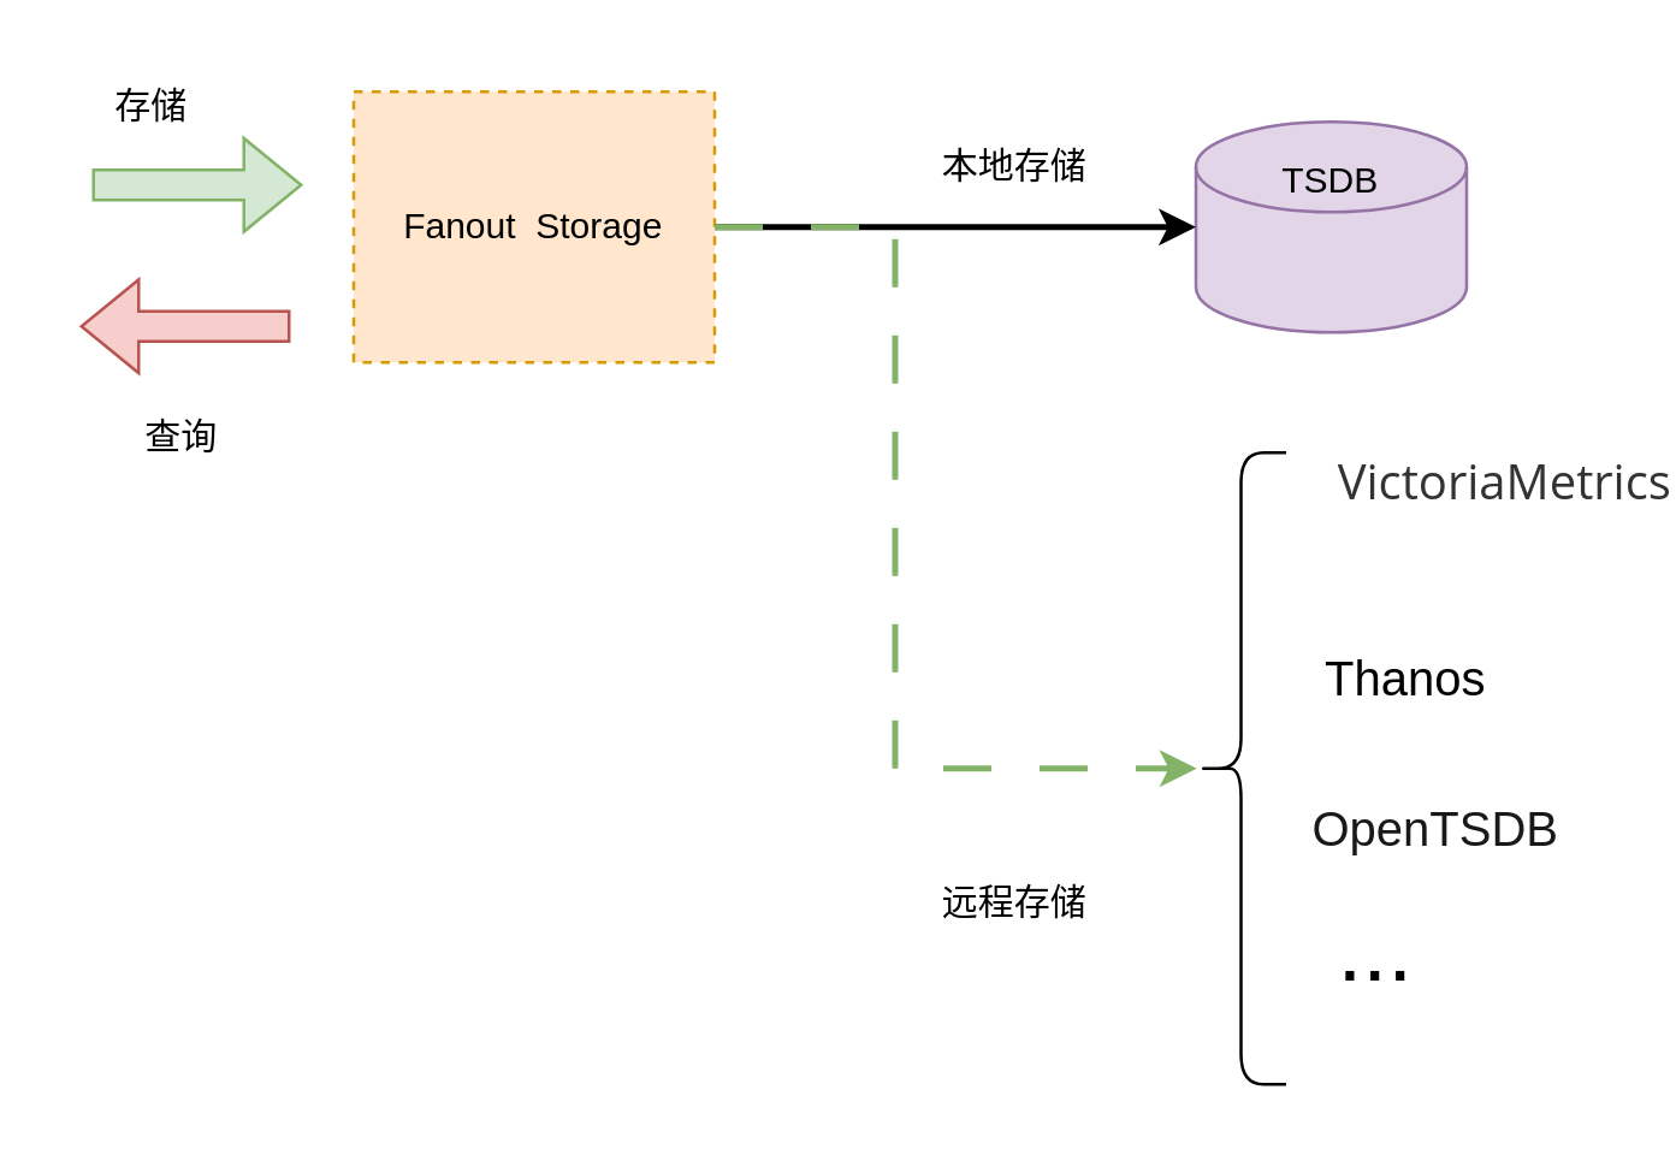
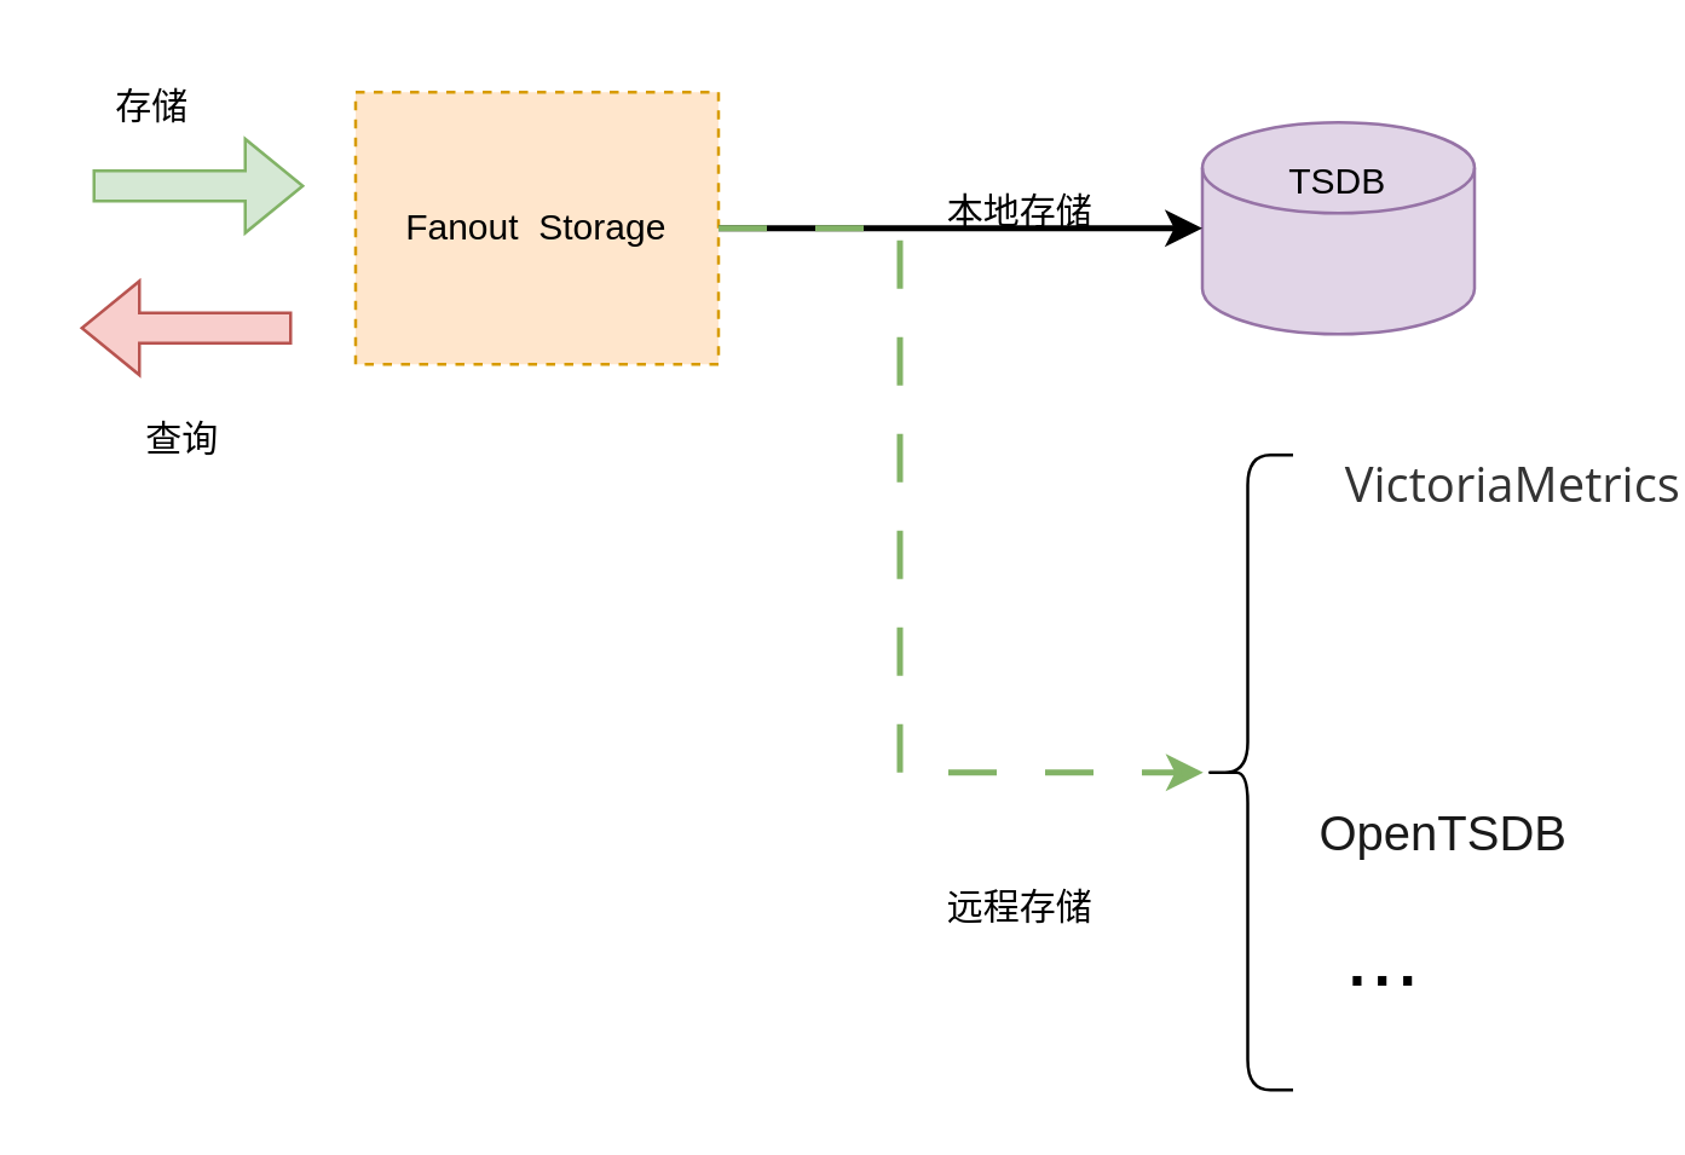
  <mxCell id="0" />
  <mxCell id="1" parent="0" />
  <mxCell id="2" value="Fanout&amp;nbsp; Storage" style="rounded=0;whiteSpace=wrap;html=1;fillColor=#ffe6cc;strokeColor=#d79b00;dashed=1;" vertex="1" parent="1"><mxGeometry x="117" y="30" width="120" height="90" as="geometry" /></mxCell>
  <mxCell id="3" value="" style="shape=cylinder3;whiteSpace=wrap;html=1;boundedLbl=1;backgroundOutline=1;size=15;fillColor=#e1d5e7;strokeColor=#9673a6;" vertex="1" parent="1"><mxGeometry x="397" y="40" width="90" height="70" as="geometry" /></mxCell>
  <mxCell id="4" style="edgeStyle=orthogonalEdgeStyle;rounded=0;orthogonalLoop=1;jettySize=auto;html=1;exitX=0.5;exitY=1;exitDx=0;exitDy=0;exitPerimeter=0;" edge="1" parent="1" source="3" target="3"><mxGeometry relative="1" as="geometry" /></mxCell>
  <mxCell id="5" style="edgeStyle=orthogonalEdgeStyle;rounded=0;orthogonalLoop=1;jettySize=auto;html=1;exitX=1;exitY=0.5;exitDx=0;exitDy=0;entryX=0;entryY=0.5;entryDx=0;entryDy=0;entryPerimeter=0;strokeWidth=2;" edge="1" parent="1" source="2" target="3"><mxGeometry relative="1" as="geometry" /></mxCell>
  <mxCell id="6" value="TSDB" style="text;html=1;align=center;verticalAlign=middle;whiteSpace=wrap;rounded=0;" vertex="1" parent="1"><mxGeometry x="412" y="45" width="60" height="30" as="geometry" /></mxCell>
  <mxCell id="7" value="" style="shape=curlyBracket;whiteSpace=wrap;html=1;rounded=1;labelPosition=left;verticalLabelPosition=middle;align=right;verticalAlign=middle;" vertex="1" parent="1"><mxGeometry x="397" y="150" width="30" height="210" as="geometry" /></mxCell>
  <mxCell id="8" style="edgeStyle=orthogonalEdgeStyle;rounded=0;orthogonalLoop=1;jettySize=auto;html=1;exitX=1;exitY=0.5;exitDx=0;exitDy=0;entryX=0.01;entryY=0.5;entryDx=0;entryDy=0;entryPerimeter=0;strokeWidth=2;dashed=1;dashPattern=8 8;fillColor=#d5e8d4;strokeColor=#82b366;" edge="1" parent="1" source="2" target="7"><mxGeometry relative="1" as="geometry"><Array as="points"><mxPoint x="297" y="75" /><mxPoint x="297" y="255" /></Array></mxGeometry></mxCell>
  <mxCell id="9" value="&lt;span style=&quot;caret-color: rgb(0, 122, 255); color: rgb(51, 51, 51); font-family: &amp;quot;Open Sans&amp;quot;, &amp;quot;Clear Sans&amp;quot;, &amp;quot;Helvetica Neue&amp;quot;, Helvetica, Arial, &amp;quot;Segoe UI Emoji&amp;quot;, sans-serif; font-size: 16px; orphans: 4; text-align: left; white-space-collapse: preserve; background-color: rgb(255, 255, 255);&quot;&gt;VictoriaMetrics&lt;/span&gt;" style="text;html=1;align=center;verticalAlign=middle;whiteSpace=wrap;rounded=0;" vertex="1" parent="1"><mxGeometry x="470" y="145" width="60" height="30" as="geometry" /></mxCell>
- <mxCell id="10" value="&lt;span class=&quot;md-plain&quot; style=&quot;box-sizing: border-box; --tw-border-spacing-x: 0; --tw-border-spacing-y: 0; --tw-translate-x: 0; --tw-translate-y: 0; --tw-rotate: 0; --tw-skew-x: 0; --tw-skew-y: 0; --tw-scale-x: 1; --tw-scale-y: 1; --tw-pan-x: ; --tw-pan-y: ; --tw-pinch-zoom: ; --tw-scroll-snap-strictness: proximity; --tw-ordinal: ; --tw-slashed-zero: ; --tw-numeric-figure: ; --tw-numeric-spacing: ; --tw-numeric-fraction: ; --tw-ring-inset: ; --tw-ring-offset-width: 0px; --tw-ring-offset-color: #fff; --tw-ring-color: rgb(59 130 246 / 0.5); --tw-ring-offset-shadow: 0 0 #0000; --tw-ring-shadow: 0 0 #0000; --tw-shadow: 0 0 #0000; --tw-shadow-colored: 0 0 #0000; --tw-blur: ; --tw-brightness: ; --tw-contrast: ; --tw-grayscale: ; --tw-hue-rotate: ; --tw-invert: ; --tw-saturate: ; --tw-sepia: ; --tw-drop-shadow: ; --tw-backdrop-blur: ; --tw-backdrop-brightness: ; --tw-backdrop-contrast: ; --tw-backdrop-grayscale: ; --tw-backdrop-hue-rotate: ; --tw-backdrop-invert: ; --tw-backdrop-opacity: ; --tw-backdrop-saturate: ; --tw-backdrop-sepia: ;&quot;&gt;&lt;font style=&quot;font-size: 16px;&quot;&gt;Thanos&lt;/font&gt;&lt;/span&gt;" style="text;html=1;align=center;verticalAlign=middle;whiteSpace=wrap;rounded=0;" vertex="1" parent="1"><mxGeometry x="437" y="210" width="60" height="30" as="geometry" /></mxCell>
  <mxCell id="11" value="&lt;span style=&quot;color: rgb(25, 25, 25); font-family: &amp;quot;PingFang SC&amp;quot;, Arial, 微软雅黑, 宋体, simsun, sans-serif; font-size: 16px; text-align: left; background-color: rgb(255, 255, 255);&quot;&gt;OpenTSDB&lt;/span&gt;" style="text;html=1;align=center;verticalAlign=middle;whiteSpace=wrap;rounded=0;" vertex="1" parent="1"><mxGeometry x="447" y="260" width="60" height="30" as="geometry" /></mxCell>
  <mxCell id="12" value="&lt;font style=&quot;font-size: 30px;&quot;&gt;...&lt;/font&gt;" style="text;html=1;align=center;verticalAlign=middle;whiteSpace=wrap;rounded=0;" vertex="1" parent="1"><mxGeometry x="427" y="300" width="60" height="30" as="geometry" /></mxCell>
  <mxCell id="13" value="" style="shape=flexArrow;endArrow=classic;html=1;rounded=0;fillColor=#d5e8d4;strokeColor=#82b366;" edge="1" parent="1"><mxGeometry width="50" height="50" relative="1" as="geometry"><mxPoint x="30" y="61" as="sourcePoint" /><mxPoint x="100" y="61" as="targetPoint" /></mxGeometry></mxCell>
  <mxCell id="14" value="" style="shape=flexArrow;endArrow=classic;html=1;rounded=0;fillColor=#f8cecc;strokeColor=#b85450;" edge="1" parent="1"><mxGeometry width="50" height="50" relative="1" as="geometry"><mxPoint x="96" y="108" as="sourcePoint" /><mxPoint x="26" y="108" as="targetPoint" /></mxGeometry></mxCell>
  <mxCell id="15" value="存储" style="text;html=1;align=center;verticalAlign=middle;whiteSpace=wrap;rounded=0;" vertex="1" parent="1"><mxGeometry x="20" y="20" width="60" height="30" as="geometry" /></mxCell>
  <mxCell id="16" value="查询" style="text;html=1;align=center;verticalAlign=middle;whiteSpace=wrap;rounded=0;" vertex="1" parent="1"><mxGeometry x="30" y="130" width="60" height="30" as="geometry" /></mxCell>
- <mxCell id="17" value="本地存储" style="text;html=1;align=center;verticalAlign=middle;whiteSpace=wrap;rounded=0;" vertex="1" parent="1"><mxGeometry x="307" y="40" width="60" height="30" as="geometry" /></mxCell>
+ <mxCell id="17" value="本地存储" style="text;html=1;align=center;verticalAlign=middle;whiteSpace=wrap;rounded=0;" vertex="1" parent="1"><mxGeometry x="307" y="55" width="60" height="30" as="geometry" /></mxCell>
  <mxCell id="18" value="远程存储" style="text;html=1;align=center;verticalAlign=middle;whiteSpace=wrap;rounded=0;" vertex="1" parent="1"><mxGeometry x="307" y="285" width="60" height="30" as="geometry" /></mxCell>
